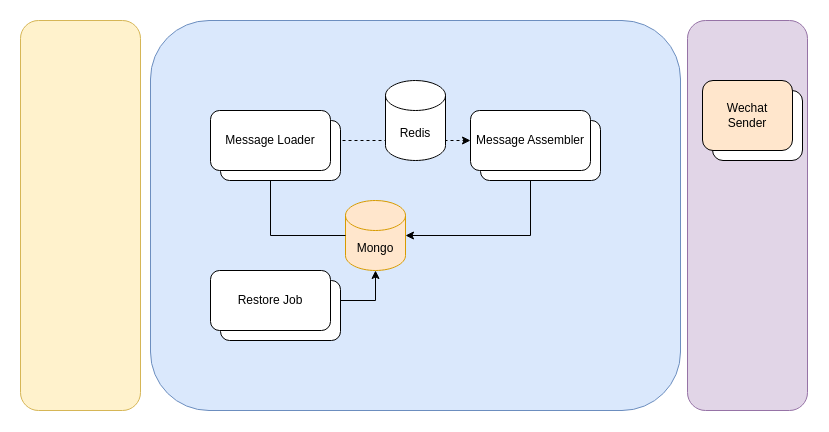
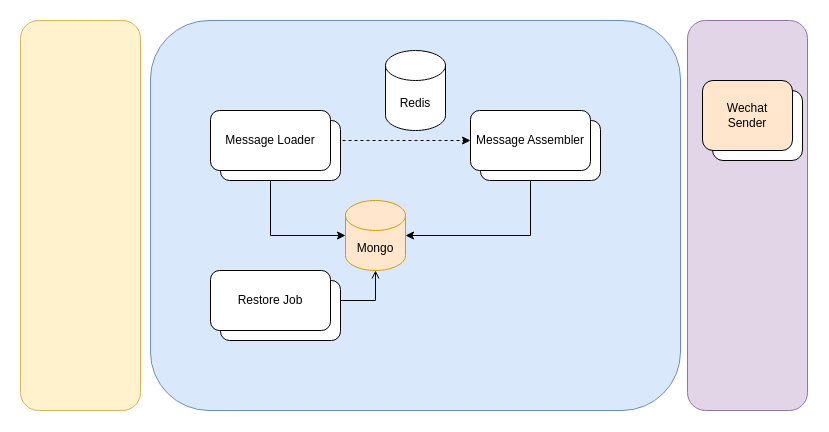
  <mxCell id="0" />
  <mxCell id="1" parent="0" />
  <mxCell id="2" value="" style="rounded=1;whiteSpace=wrap;html=1;fillColor=#fff2cc;strokeColor=#d6b656;" vertex="1" parent="1"><mxGeometry x="20" y="20" width="120" height="390" as="geometry" /></mxCell>
  <mxCell id="3" value="" style="rounded=1;whiteSpace=wrap;html=1;fillColor=#dae8fc;strokeColor=#6c8ebf;" vertex="1" parent="1"><mxGeometry x="150" y="20" width="530" height="390" as="geometry" /></mxCell>
  <mxCell id="4" value="" style="rounded=1;whiteSpace=wrap;html=1;fillColor=#e1d5e7;strokeColor=#9673a6;" vertex="1" parent="1"><mxGeometry x="687" y="20" width="120" height="390" as="geometry" /></mxCell>
  <mxCell id="5" value="Mongo" style="shape=cylinder3;whiteSpace=wrap;html=1;boundedLbl=1;backgroundOutline=1;size=15;fillColor=#ffe6cc;strokeColor=#d79b00;" vertex="1" parent="1"><mxGeometry x="345" y="200" width="60" height="70" as="geometry" /></mxCell>
  <mxCell id="6" style="edgeStyle=orthogonalEdgeStyle;rounded=0;orthogonalLoop=1;jettySize=auto;html=1;dashed=1;" edge="1" parent="1" source="14" target="15"><mxGeometry relative="1" as="geometry" /></mxCell>
- <mxCell id="7" style="edgeStyle=orthogonalEdgeStyle;rounded=0;orthogonalLoop=1;jettySize=auto;html=1;endArrow=none;" edge="1" parent="1" source="14" target="5"><mxGeometry relative="1" as="geometry"><Array as="points"><mxPoint x="270" y="235" /></Array></mxGeometry></mxCell>
+ <mxCell id="7" style="edgeStyle=orthogonalEdgeStyle;rounded=0;orthogonalLoop=1;jettySize=auto;html=1;" edge="1" parent="1" source="14" target="5"><mxGeometry relative="1" as="geometry"><Array as="points"><mxPoint x="270" y="235" /></Array></mxGeometry></mxCell>
  <mxCell id="8" style="edgeStyle=orthogonalEdgeStyle;rounded=0;orthogonalLoop=1;jettySize=auto;html=1;" edge="1" parent="1" source="15" target="5"><mxGeometry relative="1" as="geometry"><Array as="points"><mxPoint x="530" y="235" /></Array></mxGeometry></mxCell>
- <mxCell id="9" style="edgeStyle=orthogonalEdgeStyle;rounded=0;orthogonalLoop=1;jettySize=auto;html=1;entryX=0.5;entryY=1;entryDx=0;entryDy=0;entryPerimeter=0;" edge="1" parent="1" source="11" target="5"><mxGeometry relative="1" as="geometry"><mxPoint x="380" y="230" as="targetPoint" /></mxGeometry></mxCell>
+ <mxCell id="9" style="edgeStyle=orthogonalEdgeStyle;rounded=0;orthogonalLoop=1;jettySize=auto;html=1;entryX=0.5;entryY=1;entryDx=0;entryDy=0;entryPerimeter=0;endArrow=open;" edge="1" parent="1" source="11" target="5"><mxGeometry relative="1" as="geometry"><mxPoint x="380" y="230" as="targetPoint" /></mxGeometry></mxCell>
  <mxCell id="10" value="" style="rounded=1;whiteSpace=wrap;html=1;" vertex="1" parent="1"><mxGeometry x="220" y="280" width="120" height="60" as="geometry" /></mxCell>
  <mxCell id="11" value="Restore Job" style="rounded=1;whiteSpace=wrap;html=1;" vertex="1" parent="1"><mxGeometry x="210" y="270" width="120" height="60" as="geometry" /></mxCell>
  <mxCell id="12" value="" style="rounded=1;whiteSpace=wrap;html=1;" vertex="1" parent="1"><mxGeometry x="480" y="120" width="120" height="60" as="geometry" /></mxCell>
  <mxCell id="13" value="" style="rounded=1;whiteSpace=wrap;html=1;" vertex="1" parent="1"><mxGeometry x="220" y="120" width="120" height="60" as="geometry" /></mxCell>
  <mxCell id="14" value="Message Loader" style="rounded=1;whiteSpace=wrap;html=1;" vertex="1" parent="1"><mxGeometry x="210" y="110" width="120" height="60" as="geometry" /></mxCell>
  <mxCell id="15" value="Message Assembler" style="rounded=1;whiteSpace=wrap;html=1;" vertex="1" parent="1"><mxGeometry x="470" y="110" width="120" height="60" as="geometry" /></mxCell>
- <mxCell id="16" value="Redis" style="shape=cylinder3;whiteSpace=wrap;html=1;boundedLbl=1;backgroundOutline=1;size=15;" vertex="1" parent="1"><mxGeometry x="385" y="80" width="60" height="80" as="geometry" /></mxCell>
+ <mxCell id="16" value="Redis" style="shape=cylinder3;whiteSpace=wrap;html=1;boundedLbl=1;backgroundOutline=1;size=15;" vertex="1" parent="1"><mxGeometry x="385" y="50" width="60" height="80" as="geometry" /></mxCell>
  <mxCell id="17" value="Message Assembler" style="rounded=1;whiteSpace=wrap;html=1;" vertex="1" parent="1"><mxGeometry x="712" y="90" width="90" height="70" as="geometry" /></mxCell>
  <mxCell id="18" value="Wechat&lt;br&gt;Sender" style="rounded=1;whiteSpace=wrap;html=1;fillColor=#ffe6cc;" vertex="1" parent="1"><mxGeometry x="702" y="80" width="90" height="70" as="geometry" /></mxCell>
